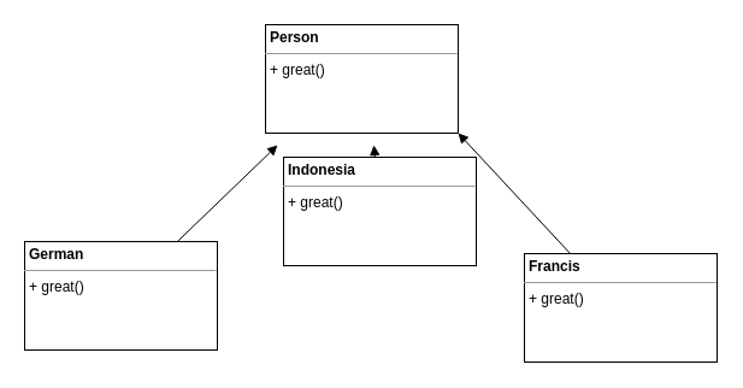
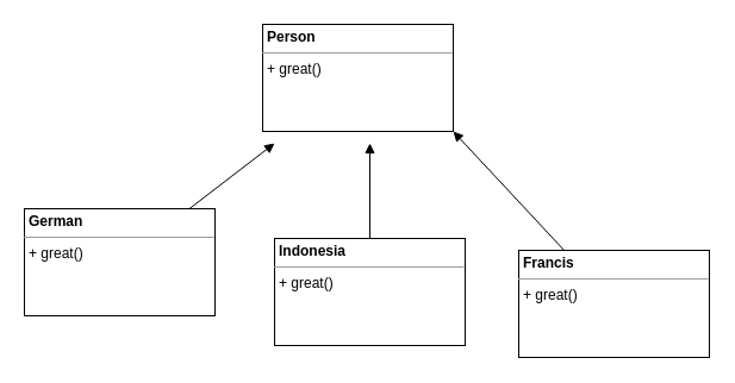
  <mxCell id="0" />
  <mxCell id="1" parent="0" />
  <mxCell id="2" value="&lt;p style=&quot;margin:0px;margin-top:4px;text-align:center;&quot;&gt;&lt;/p&gt;&lt;p style=&quot;margin:0px;margin-left:4px;&quot;&gt;&lt;b&gt;Person&lt;/b&gt;&lt;/p&gt;&lt;hr size=&quot;1&quot;&gt;&lt;p style=&quot;margin:0px;margin-left:4px;&quot;&gt;+ great()&lt;/p&gt;" style="verticalAlign=top;align=left;overflow=fill;fontSize=12;fontFamily=Helvetica;html=1;" vertex="1" parent="1"><mxGeometry x="220" y="20" width="160" height="90" as="geometry" /></mxCell>
  <mxCell id="3" style="edgeStyle=none;html=1;endArrow=block;endFill=1;" edge="1" parent="1" source="4"><mxGeometry relative="1" as="geometry"><mxPoint x="230" y="120" as="targetPoint" /></mxGeometry></mxCell>
- <mxCell id="4" value="&lt;p style=&quot;margin:0px;margin-top:4px;text-align:center;&quot;&gt;&lt;/p&gt;&lt;p style=&quot;margin:0px;margin-left:4px;&quot;&gt;&lt;b&gt;German&lt;/b&gt;&lt;/p&gt;&lt;hr size=&quot;1&quot;&gt;&lt;p style=&quot;margin:0px;margin-left:4px;&quot;&gt;+ great()&lt;/p&gt;" style="verticalAlign=top;align=left;overflow=fill;fontSize=12;fontFamily=Helvetica;html=1;" vertex="1" parent="1"><mxGeometry x="20" y="200" width="160" height="90" as="geometry" /></mxCell>
+ <mxCell id="4" value="&lt;p style=&quot;margin:0px;margin-top:4px;text-align:center;&quot;&gt;&lt;/p&gt;&lt;p style=&quot;margin:0px;margin-left:4px;&quot;&gt;&lt;b&gt;German&lt;/b&gt;&lt;/p&gt;&lt;hr size=&quot;1&quot;&gt;&lt;p style=&quot;margin:0px;margin-left:4px;&quot;&gt;+ great()&lt;/p&gt;" style="verticalAlign=top;align=left;overflow=fill;fontSize=12;fontFamily=Helvetica;html=1;" vertex="1" parent="1"><mxGeometry x="20" y="175" width="160" height="90" as="geometry" /></mxCell>
  <mxCell id="5" style="edgeStyle=none;html=1;endArrow=block;endFill=1;" edge="1" parent="1" source="6"><mxGeometry relative="1" as="geometry"><mxPoint x="310" y="120" as="targetPoint" /></mxGeometry></mxCell>
- <mxCell id="6" value="&lt;p style=&quot;margin:0px;margin-top:4px;text-align:center;&quot;&gt;&lt;/p&gt;&lt;p style=&quot;margin:0px;margin-left:4px;&quot;&gt;&lt;b&gt;Indonesia&lt;/b&gt;&lt;/p&gt;&lt;hr size=&quot;1&quot;&gt;&lt;p style=&quot;margin:0px;margin-left:4px;&quot;&gt;+ great()&lt;/p&gt;" style="verticalAlign=top;align=left;overflow=fill;fontSize=12;fontFamily=Helvetica;html=1;" vertex="1" parent="1"><mxGeometry x="235" y="130" width="160" height="90" as="geometry" /></mxCell>
+ <mxCell id="6" value="&lt;p style=&quot;margin:0px;margin-top:4px;text-align:center;&quot;&gt;&lt;/p&gt;&lt;p style=&quot;margin:0px;margin-left:4px;&quot;&gt;&lt;b&gt;Indonesia&lt;/b&gt;&lt;/p&gt;&lt;hr size=&quot;1&quot;&gt;&lt;p style=&quot;margin:0px;margin-left:4px;&quot;&gt;+ great()&lt;/p&gt;" style="verticalAlign=top;align=left;overflow=fill;fontSize=12;fontFamily=Helvetica;html=1;" vertex="1" parent="1"><mxGeometry x="230" y="200" width="160" height="90" as="geometry" /></mxCell>
  <mxCell id="7" style="edgeStyle=none;html=1;entryX=1;entryY=1;entryDx=0;entryDy=0;endArrow=block;endFill=1;" edge="1" parent="1" source="8" target="2"><mxGeometry relative="1" as="geometry" /></mxCell>
  <mxCell id="8" value="&lt;p style=&quot;margin:0px;margin-top:4px;text-align:center;&quot;&gt;&lt;/p&gt;&lt;p style=&quot;margin:0px;margin-left:4px;&quot;&gt;&lt;b&gt;Francis&lt;/b&gt;&lt;/p&gt;&lt;hr size=&quot;1&quot;&gt;&lt;p style=&quot;margin:0px;margin-left:4px;&quot;&gt;+ great()&lt;/p&gt;" style="verticalAlign=top;align=left;overflow=fill;fontSize=12;fontFamily=Helvetica;html=1;" vertex="1" parent="1"><mxGeometry x="435" y="210" width="160" height="90" as="geometry" /></mxCell>
